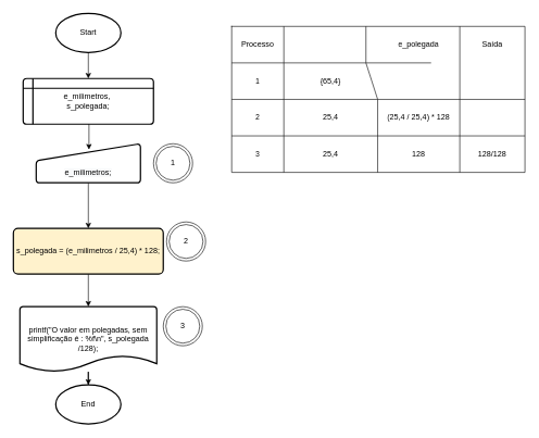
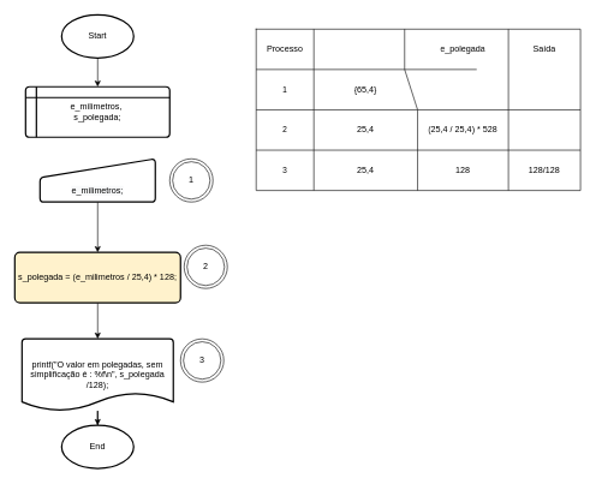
  <mxCell id="0" />
  <mxCell id="1" parent="0" />
  <mxCell id="2" style="edgeStyle=orthogonalEdgeStyle;rounded=0;orthogonalLoop=1;jettySize=auto;html=1;exitX=0.5;exitY=1;exitDx=0;exitDy=0;exitPerimeter=0;entryX=0.5;entryY=0;entryDx=0;entryDy=0;" parent="1" source="3" target="5" edge="1"><mxGeometry relative="1" as="geometry" /></mxCell>
  <mxCell id="3" value="Start" style="strokeWidth=2;html=1;shape=mxgraph.flowchart.start_1;whiteSpace=wrap;" parent="1" vertex="1"><mxGeometry x="85" y="20" width="100" height="60" as="geometry" /></mxCell>
- <mxCell id="4" style="edgeStyle=orthogonalEdgeStyle;rounded=0;orthogonalLoop=1;jettySize=auto;html=1;exitX=0.5;exitY=1;exitDx=0;exitDy=0;entryX=0.506;entryY=0.15;entryDx=0;entryDy=0;entryPerimeter=0;" parent="1" source="5" target="7" edge="1"><mxGeometry relative="1" as="geometry" /></mxCell>
  <mxCell id="5" value="&lt;div&gt;e_milimetros,&amp;nbsp;&lt;/div&gt;&lt;div&gt;&lt;span&gt;s_polegada;&lt;/span&gt;&lt;/div&gt;" style="shape=internalStorage;whiteSpace=wrap;html=1;dx=15;dy=15;rounded=1;arcSize=8;strokeWidth=2;" parent="1" vertex="1"><mxGeometry x="35" y="120" width="200" height="70" as="geometry" /></mxCell>
  <mxCell id="6" style="edgeStyle=orthogonalEdgeStyle;rounded=0;orthogonalLoop=1;jettySize=auto;html=1;exitX=0.5;exitY=1;exitDx=0;exitDy=0;entryX=0.5;entryY=0;entryDx=0;entryDy=0;" edge="1" parent="1" source="7" target="9"><mxGeometry relative="1" as="geometry" /></mxCell>
  <mxCell id="7" value="&lt;br&gt;&lt;br&gt;&lt;span style=&quot;color: rgb(0 , 0 , 0) ; font-family: &amp;#34;helvetica&amp;#34; ; font-size: 12px ; font-style: normal ; font-weight: 400 ; letter-spacing: normal ; text-align: center ; text-indent: 0px ; text-transform: none ; word-spacing: 0px ; background-color: rgb(248 , 249 , 250) ; display: inline ; float: none&quot;&gt;e_milimetros;&lt;/span&gt;" style="html=1;strokeWidth=2;shape=manualInput;whiteSpace=wrap;rounded=1;size=26;arcSize=11;" parent="1" vertex="1"><mxGeometry x="55" y="220" width="160" height="60" as="geometry" /></mxCell>
  <mxCell id="8" style="edgeStyle=orthogonalEdgeStyle;rounded=0;orthogonalLoop=1;jettySize=auto;html=1;exitX=0.5;exitY=1;exitDx=0;exitDy=0;entryX=0.5;entryY=0;entryDx=0;entryDy=0;entryPerimeter=0;" parent="1" source="9" target="11" edge="1"><mxGeometry relative="1" as="geometry" /></mxCell>
  <mxCell id="9" value="s_polegada = (e_milimetros / 25,4) * 128;" style="rounded=1;whiteSpace=wrap;html=1;absoluteArcSize=1;arcSize=14;strokeWidth=2;fillColor=#fff2cc;" parent="1" vertex="1"><mxGeometry x="20" y="350" width="230" height="70" as="geometry" /></mxCell>
  <mxCell id="10" style="edgeStyle=orthogonalEdgeStyle;rounded=0;orthogonalLoop=1;jettySize=auto;html=1;entryX=0.5;entryY=0;entryDx=0;entryDy=0;entryPerimeter=0;" parent="1" source="11" target="12" edge="1"><mxGeometry relative="1" as="geometry" /></mxCell>
  <mxCell id="11" value="printf(&quot;O valor em polegadas, sem simplificação é : %f\n&quot;, s_polegada /128);" style="strokeWidth=2;html=1;shape=mxgraph.flowchart.document2;whiteSpace=wrap;size=0.25;" parent="1" vertex="1"><mxGeometry x="30" y="470" width="210" height="100" as="geometry" /></mxCell>
  <mxCell id="12" value="End" style="strokeWidth=2;html=1;shape=mxgraph.flowchart.start_1;whiteSpace=wrap;" parent="1" vertex="1"><mxGeometry x="85" y="590" width="100" height="60" as="geometry" /></mxCell>
  <mxCell id="13" value="1" style="ellipse;shape=doubleEllipse;whiteSpace=wrap;html=1;aspect=fixed;" parent="1" vertex="1"><mxGeometry x="235" y="220" width="60" height="60" as="geometry" /></mxCell>
  <mxCell id="14" value="2" style="ellipse;shape=doubleEllipse;whiteSpace=wrap;html=1;aspect=fixed;" parent="1" vertex="1"><mxGeometry x="255" y="340" width="60" height="60" as="geometry" /></mxCell>
  <mxCell id="15" value="3" style="ellipse;shape=doubleEllipse;whiteSpace=wrap;html=1;aspect=fixed;" parent="1" vertex="1"><mxGeometry x="250" y="470" width="60" height="60" as="geometry" /></mxCell>
  <mxCell id="16" value="" style="shape=table;html=1;whiteSpace=wrap;startSize=0;container=1;collapsible=0;childLayout=tableLayout;" parent="1" vertex="1"><mxGeometry x="355" y="40" width="450" height="224" as="geometry" /></mxCell>
  <mxCell id="17" value="" style="shape=partialRectangle;html=1;whiteSpace=wrap;collapsible=0;dropTarget=0;pointerEvents=0;fillColor=none;top=0;left=0;bottom=0;right=0;points=[[0,0.5],[1,0.5]];portConstraint=eastwest;" parent="16" vertex="1"><mxGeometry width="450" height="56" as="geometry" /></mxCell>
  <mxCell id="18" value="Processo" style="shape=partialRectangle;html=1;whiteSpace=wrap;connectable=0;overflow=hidden;fillColor=none;top=0;left=0;bottom=0;right=0;" parent="17" vertex="1"><mxGeometry width="80" height="56" as="geometry" /></mxCell>
  <mxCell id="19" value="e_polegada" style="shape=partialRectangle;html=1;whiteSpace=wrap;connectable=0;overflow=hidden;fillColor=none;top=0;left=0;bottom=0;right=0;" parent="17" vertex="1"><mxGeometry x="224" width="126" height="56" as="geometry" /></mxCell>
  <mxCell id="20" value="Saída" style="shape=partialRectangle;html=1;whiteSpace=wrap;connectable=0;overflow=hidden;fillColor=none;top=0;left=0;bottom=0;right=0;" parent="17" vertex="1"><mxGeometry x="350" width="100" height="56" as="geometry" /></mxCell>
  <mxCell id="21" value="" style="shape=partialRectangle;html=1;whiteSpace=wrap;collapsible=0;dropTarget=0;pointerEvents=0;fillColor=none;top=0;left=0;bottom=0;right=0;points=[[0,0.5],[1,0.5]];portConstraint=eastwest;" parent="16" vertex="1"><mxGeometry y="56" width="450" height="56" as="geometry" /></mxCell>
  <mxCell id="22" value="1" style="shape=partialRectangle;html=1;whiteSpace=wrap;connectable=0;overflow=hidden;fillColor=none;top=0;left=0;bottom=0;right=0;" parent="21" vertex="1"><mxGeometry width="80" height="56" as="geometry" /></mxCell>
  <mxCell id="23" value="{65,4}" style="shape=partialRectangle;html=1;whiteSpace=wrap;connectable=0;overflow=hidden;fillColor=none;top=0;left=0;bottom=0;right=0;" parent="21" vertex="1"><mxGeometry x="80" width="144" height="56" as="geometry" /></mxCell>
  <mxCell id="24" value="" style="shape=partialRectangle;html=1;whiteSpace=wrap;connectable=0;overflow=hidden;fillColor=none;top=0;left=0;bottom=0;right=0;" parent="21" vertex="1"><mxGeometry x="224" width="126" height="56" as="geometry" /></mxCell>
  <mxCell id="25" value="" style="shape=partialRectangle;html=1;whiteSpace=wrap;connectable=0;overflow=hidden;fillColor=none;top=0;left=0;bottom=0;right=0;" parent="21" vertex="1"><mxGeometry x="350" width="100" height="56" as="geometry" /></mxCell>
  <mxCell id="26" value="" style="shape=partialRectangle;html=1;whiteSpace=wrap;collapsible=0;dropTarget=0;pointerEvents=0;fillColor=none;top=0;left=0;bottom=0;right=0;points=[[0,0.5],[1,0.5]];portConstraint=eastwest;" parent="16" vertex="1"><mxGeometry y="112" width="450" height="56" as="geometry" /></mxCell>
  <mxCell id="27" value="2" style="shape=partialRectangle;html=1;whiteSpace=wrap;connectable=0;overflow=hidden;fillColor=none;top=0;left=0;bottom=0;right=0;" parent="26" vertex="1"><mxGeometry width="80" height="56" as="geometry" /></mxCell>
  <mxCell id="28" value="25,4" style="shape=partialRectangle;html=1;whiteSpace=wrap;connectable=0;overflow=hidden;fillColor=none;top=0;left=0;bottom=0;right=0;" parent="26" vertex="1"><mxGeometry x="80" width="144" height="56" as="geometry" /></mxCell>
- <mxCell id="29" value="(25,4 / 25,4) * 128" style="shape=partialRectangle;html=1;whiteSpace=wrap;connectable=0;overflow=hidden;fillColor=none;top=0;left=0;bottom=0;right=0;" parent="26" vertex="1"><mxGeometry x="224" width="126" height="56" as="geometry" /></mxCell>
+ <mxCell id="29" value="(25,4 / 25,4) * 528" style="shape=partialRectangle;html=1;whiteSpace=wrap;connectable=0;overflow=hidden;fillColor=none;top=0;left=0;bottom=0;right=0;" parent="26" vertex="1"><mxGeometry x="224" width="126" height="56" as="geometry" /></mxCell>
  <mxCell id="30" value="" style="shape=partialRectangle;html=1;whiteSpace=wrap;connectable=0;overflow=hidden;fillColor=none;top=0;left=0;bottom=0;right=0;" parent="26" vertex="1"><mxGeometry x="350" width="100" height="56" as="geometry" /></mxCell>
  <mxCell id="31" value="" style="shape=partialRectangle;html=1;whiteSpace=wrap;collapsible=0;dropTarget=0;pointerEvents=0;fillColor=none;top=0;left=0;bottom=0;right=0;points=[[0,0.5],[1,0.5]];portConstraint=eastwest;" parent="16" vertex="1"><mxGeometry y="168" width="450" height="56" as="geometry" /></mxCell>
  <mxCell id="32" value="3" style="shape=partialRectangle;html=1;whiteSpace=wrap;connectable=0;overflow=hidden;fillColor=none;top=0;left=0;bottom=0;right=0;" parent="31" vertex="1"><mxGeometry width="80" height="56" as="geometry" /></mxCell>
  <mxCell id="33" value="25,4" style="shape=partialRectangle;html=1;whiteSpace=wrap;connectable=0;overflow=hidden;fillColor=none;top=0;left=0;bottom=0;right=0;" parent="31" vertex="1"><mxGeometry x="80" width="144" height="56" as="geometry" /></mxCell>
  <mxCell id="34" value="128" style="shape=partialRectangle;html=1;whiteSpace=wrap;connectable=0;overflow=hidden;fillColor=none;top=0;left=0;bottom=0;right=0;" parent="31" vertex="1"><mxGeometry x="224" width="126" height="56" as="geometry" /></mxCell>
  <mxCell id="35" value="128/128" style="shape=partialRectangle;html=1;whiteSpace=wrap;connectable=0;overflow=hidden;fillColor=none;top=0;left=0;bottom=0;right=0;" parent="31" vertex="1"><mxGeometry x="350" width="100" height="56" as="geometry" /></mxCell>
